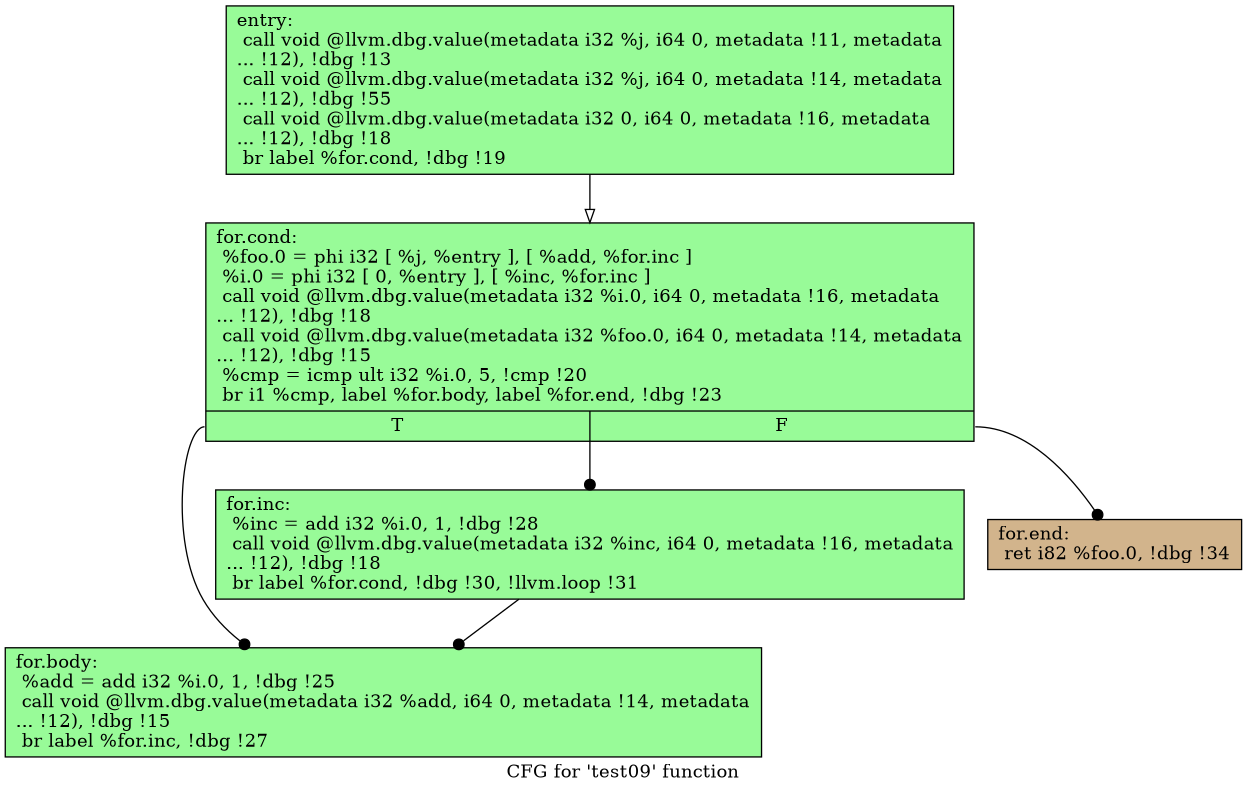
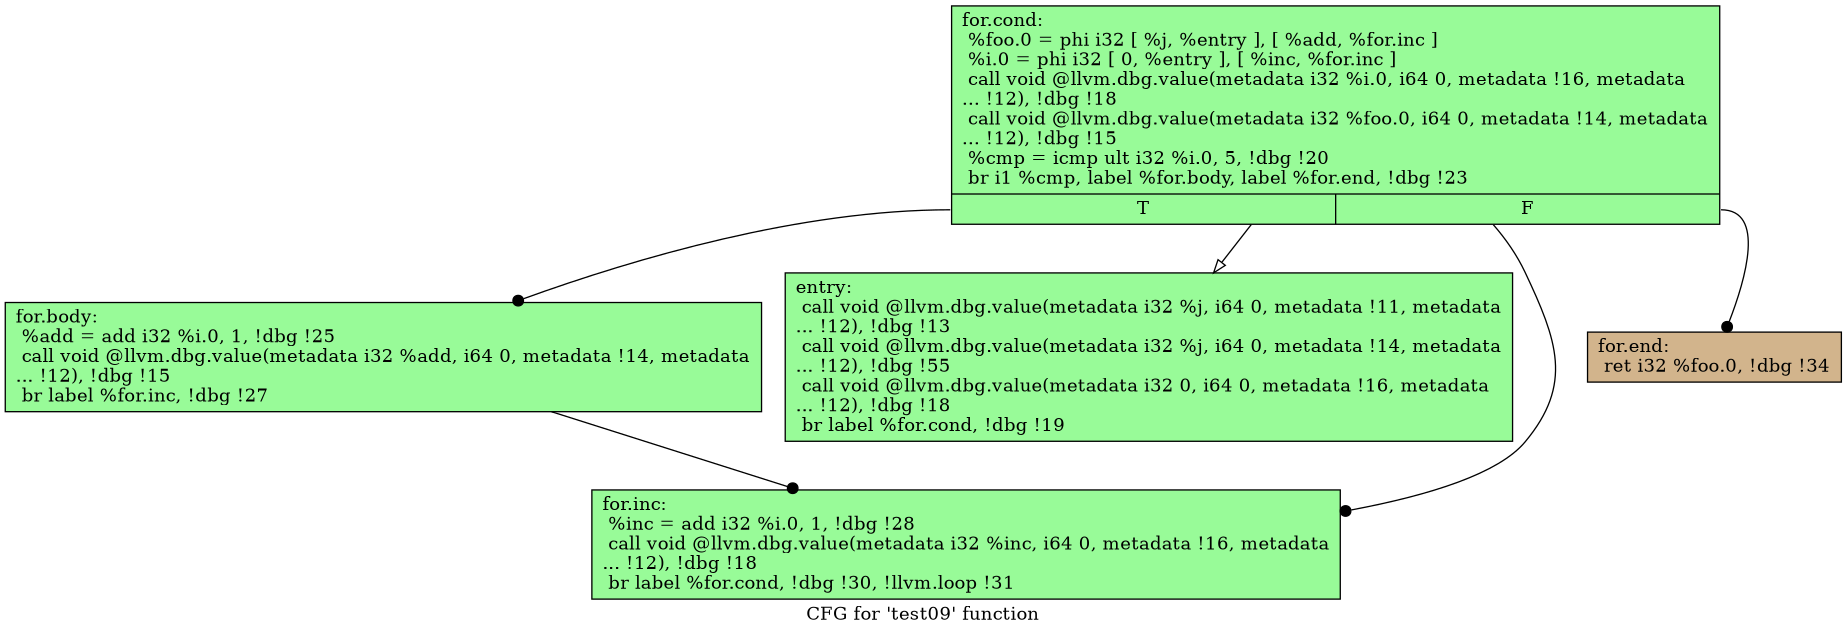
  digraph {
    label="CFG for 'test09' function"
    node [fillcolor=palegreen shape=record style=filled]
    edge [arrowhead=dot]
    n1 [label="{entry:\l  call void @llvm.dbg.value(metadata i32 %j, i64 0, metadata !11, metadata\l... !12), !dbg !13\l  call void @llvm.dbg.value(metadata i32 %j, i64 0, metadata !14, metadata\l... !12), !dbg !55\l  call void @llvm.dbg.value(metadata i32 0, i64 0, metadata !16, metadata\l... !12), !dbg !18\l  br label %for.cond, !dbg !19\l}"]
-   n2 [label="{for.cond:                                         \l  %foo.0 = phi i32 [ %j, %entry ], [ %add, %for.inc ]\l  %i.0 = phi i32 [ 0, %entry ], [ %inc, %for.inc ]\l  call void @llvm.dbg.value(metadata i32 %i.0, i64 0, metadata !16, metadata\l... !12), !dbg !18\l  call void @llvm.dbg.value(metadata i32 %foo.0, i64 0, metadata !14, metadata\l... !12), !dbg !15\l  %cmp = icmp ult i32 %i.0, 5, !cmp !20\l  br i1 %cmp, label %for.body, label %for.end, !dbg !23\l|{<s0>T|<s1>F}}"]
+   n2 [label="{for.cond:                                         \l  %foo.0 = phi i32 [ %j, %entry ], [ %add, %for.inc ]\l  %i.0 = phi i32 [ 0, %entry ], [ %inc, %for.inc ]\l  call void @llvm.dbg.value(metadata i32 %i.0, i64 0, metadata !16, metadata\l... !12), !dbg !18\l  call void @llvm.dbg.value(metadata i32 %foo.0, i64 0, metadata !14, metadata\l... !12), !dbg !15\l  %cmp = icmp ult i32 %i.0, 5, !dbg !20\l  br i1 %cmp, label %for.body, label %for.end, !dbg !23\l|{<s0>T|<s1>F}}"]
    n3 [label="{for.body:                                         \l  %add = add i32 %i.0, 1, !dbg !25\l  call void @llvm.dbg.value(metadata i32 %add, i64 0, metadata !14, metadata\l... !12), !dbg !15\l  br label %for.inc, !dbg !27\l}"]
-   n4 [fillcolor=tan label="{for.end:                                          \l  ret i82 %foo.0, !dbg !34\l}"]
+   n4 [fillcolor=tan label="{for.end:                                          \l  ret i32 %foo.0, !dbg !34\l}"]
    n5 [label="{for.inc:                                          \l  %inc = add i32 %i.0, 1, !dbg !28\l  call void @llvm.dbg.value(metadata i32 %inc, i64 0, metadata !16, metadata\l... !12), !dbg !18\l  br label %for.cond, !dbg !30, !llvm.loop !31\l}"]
-   n1 -> n2 [arrowhead=onormal]
+   n2 -> n1 [arrowhead=onormal]
    n2 -> n3 [tailport=s0]
    n2 -> n4 [tailport=s1]
    n2 -> n5
-   n5 -> n3
+   n3 -> n5
  }
